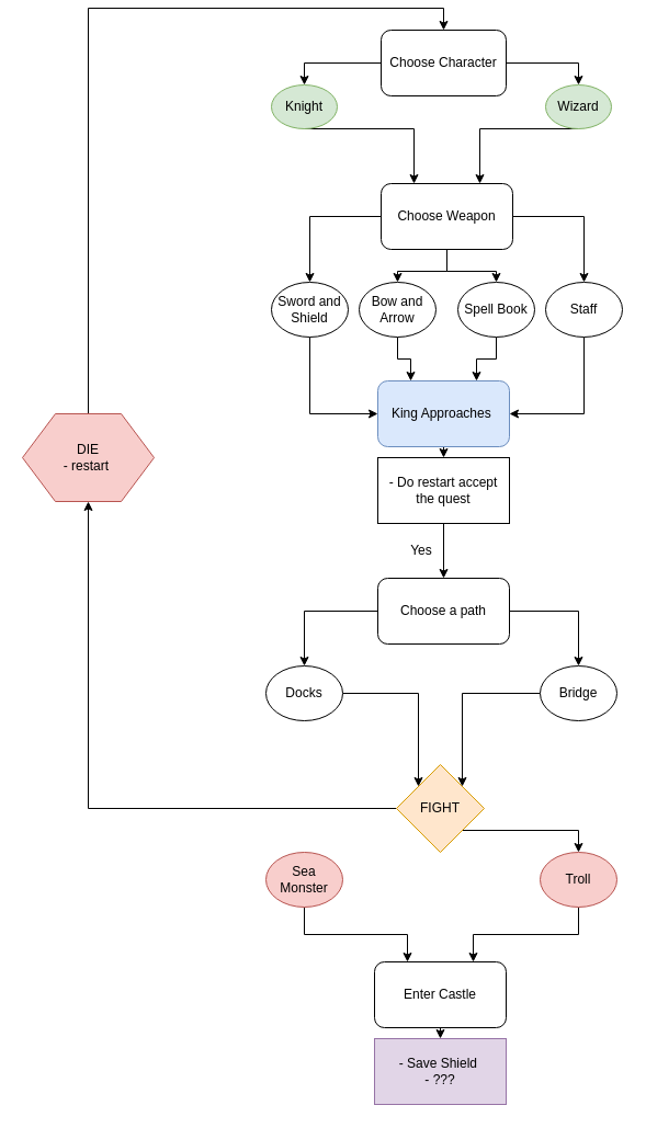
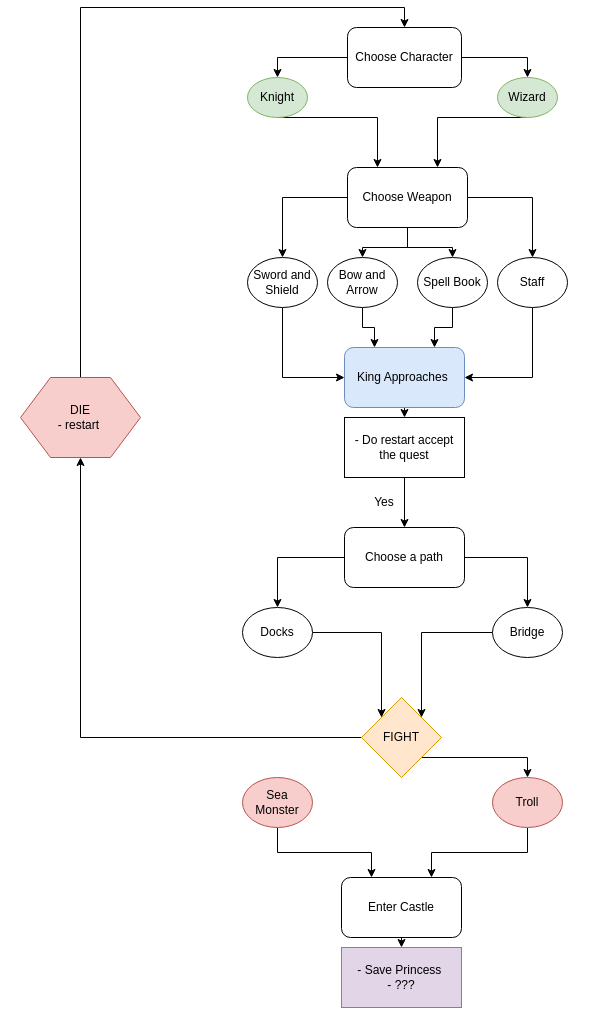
  <mxCell id="0" />
  <mxCell id="1" parent="0" />
  <mxCell id="2" style="edgeStyle=orthogonalEdgeStyle;rounded=0;orthogonalLoop=1;jettySize=auto;html=1;entryX=0.5;entryY=0;entryDx=0;entryDy=0;exitX=0;exitY=0.5;exitDx=0;exitDy=0;" edge="1" parent="1" source="4" target="11"><mxGeometry relative="1" as="geometry"><mxPoint x="307" y="170" as="targetPoint" /></mxGeometry></mxCell>
  <mxCell id="3" style="edgeStyle=orthogonalEdgeStyle;rounded=0;orthogonalLoop=1;jettySize=auto;html=1;entryX=0.5;entryY=0;entryDx=0;entryDy=0;" edge="1" parent="1" source="4" target="13"><mxGeometry relative="1" as="geometry"><mxPoint x="507" y="160" as="targetPoint" /><Array as="points"><mxPoint x="527" y="50" /></Array></mxGeometry></mxCell>
  <mxCell id="4" value="Choose Character" style="rounded=1;whiteSpace=wrap;html=1;" vertex="1" parent="1"><mxGeometry x="347" y="20" width="114" height="60" as="geometry" /></mxCell>
  <mxCell id="5" style="edgeStyle=orthogonalEdgeStyle;rounded=0;orthogonalLoop=1;jettySize=auto;html=1;entryX=0.5;entryY=0;entryDx=0;entryDy=0;" edge="1" parent="1" source="9" target="21"><mxGeometry relative="1" as="geometry" /></mxCell>
  <mxCell id="6" style="edgeStyle=orthogonalEdgeStyle;rounded=0;orthogonalLoop=1;jettySize=auto;html=1;" edge="1" parent="1" source="9" target="19"><mxGeometry relative="1" as="geometry" /></mxCell>
  <mxCell id="7" style="edgeStyle=orthogonalEdgeStyle;rounded=0;orthogonalLoop=1;jettySize=auto;html=1;" edge="1" parent="1" source="9" target="15"><mxGeometry relative="1" as="geometry" /></mxCell>
  <mxCell id="8" style="edgeStyle=orthogonalEdgeStyle;rounded=0;orthogonalLoop=1;jettySize=auto;html=1;" edge="1" parent="1" source="9" target="17"><mxGeometry relative="1" as="geometry" /></mxCell>
  <mxCell id="9" value="Choose Weapon" style="rounded=1;whiteSpace=wrap;html=1;" vertex="1" parent="1"><mxGeometry x="347" y="160" width="120" height="60" as="geometry" /></mxCell>
  <mxCell id="10" style="edgeStyle=orthogonalEdgeStyle;rounded=0;orthogonalLoop=1;jettySize=auto;html=1;entryX=0.25;entryY=0;entryDx=0;entryDy=0;" edge="1" parent="1" source="11" target="9"><mxGeometry relative="1" as="geometry"><Array as="points"><mxPoint x="377" y="110" /></Array></mxGeometry></mxCell>
  <mxCell id="11" value="Knight" style="ellipse;whiteSpace=wrap;html=1;fillColor=#d5e8d4;strokeColor=#82b366;" vertex="1" parent="1"><mxGeometry x="247" y="70" width="60" height="40" as="geometry" /></mxCell>
  <mxCell id="12" style="edgeStyle=orthogonalEdgeStyle;rounded=0;orthogonalLoop=1;jettySize=auto;html=1;entryX=0.75;entryY=0;entryDx=0;entryDy=0;" edge="1" parent="1" source="13" target="9"><mxGeometry relative="1" as="geometry"><mxPoint x="527" y="160" as="targetPoint" /><Array as="points"><mxPoint x="437" y="110" /></Array></mxGeometry></mxCell>
  <mxCell id="13" value="Wizard" style="ellipse;whiteSpace=wrap;html=1;fillColor=#d5e8d4;strokeColor=#82b366;" vertex="1" parent="1"><mxGeometry x="497" y="70" width="60" height="40" as="geometry" /></mxCell>
  <mxCell id="14" style="edgeStyle=orthogonalEdgeStyle;rounded=0;orthogonalLoop=1;jettySize=auto;html=1;exitX=0.5;exitY=1;exitDx=0;exitDy=0;entryX=0.75;entryY=0;entryDx=0;entryDy=0;" edge="1" parent="1" source="15" target="23"><mxGeometry relative="1" as="geometry" /></mxCell>
  <mxCell id="15" value="Spell Book" style="ellipse;whiteSpace=wrap;html=1;" vertex="1" parent="1"><mxGeometry x="417" y="250" width="70" height="50" as="geometry" /></mxCell>
  <mxCell id="16" style="edgeStyle=orthogonalEdgeStyle;rounded=0;orthogonalLoop=1;jettySize=auto;html=1;exitX=0.5;exitY=1;exitDx=0;exitDy=0;entryX=1;entryY=0.5;entryDx=0;entryDy=0;" edge="1" parent="1" source="17" target="23"><mxGeometry relative="1" as="geometry" /></mxCell>
  <mxCell id="17" value="Staff" style="ellipse;whiteSpace=wrap;html=1;" vertex="1" parent="1"><mxGeometry x="497" y="250" width="70" height="50" as="geometry" /></mxCell>
  <mxCell id="18" style="edgeStyle=orthogonalEdgeStyle;rounded=0;orthogonalLoop=1;jettySize=auto;html=1;exitX=0.5;exitY=1;exitDx=0;exitDy=0;entryX=0.25;entryY=0;entryDx=0;entryDy=0;" edge="1" parent="1" source="19" target="23"><mxGeometry relative="1" as="geometry" /></mxCell>
  <mxCell id="19" value="Bow and Arrow" style="ellipse;whiteSpace=wrap;html=1;" vertex="1" parent="1"><mxGeometry x="327" y="250" width="70" height="50" as="geometry" /></mxCell>
  <mxCell id="20" style="edgeStyle=orthogonalEdgeStyle;rounded=0;orthogonalLoop=1;jettySize=auto;html=1;exitX=0.5;exitY=1;exitDx=0;exitDy=0;entryX=0;entryY=0.5;entryDx=0;entryDy=0;" edge="1" parent="1" source="21" target="23"><mxGeometry relative="1" as="geometry" /></mxCell>
  <mxCell id="21" value="Sword and Shield" style="ellipse;whiteSpace=wrap;html=1;" vertex="1" parent="1"><mxGeometry x="247" y="250" width="70" height="50" as="geometry" /></mxCell>
  <mxCell id="22" style="edgeStyle=orthogonalEdgeStyle;rounded=0;orthogonalLoop=1;jettySize=auto;html=1;exitX=0.5;exitY=1;exitDx=0;exitDy=0;entryX=0.5;entryY=0;entryDx=0;entryDy=0;" edge="1" parent="1" source="23" target="25"><mxGeometry relative="1" as="geometry" /></mxCell>
  <mxCell id="23" value="King Approaches&amp;nbsp;" style="rounded=1;whiteSpace=wrap;html=1;fillColor=#dae8fc;strokeColor=#6c8ebf;" vertex="1" parent="1"><mxGeometry x="344" y="340" width="120" height="60" as="geometry" /></mxCell>
  <mxCell id="24" style="edgeStyle=orthogonalEdgeStyle;rounded=0;orthogonalLoop=1;jettySize=auto;html=1;" edge="1" parent="1" source="25" target="29"><mxGeometry relative="1" as="geometry" /></mxCell>
  <mxCell id="25" value="- Do restart accept the quest" style="rounded=0;whiteSpace=wrap;html=1;" vertex="1" parent="1"><mxGeometry x="344" y="410" width="120" height="60" as="geometry" /></mxCell>
  <mxCell id="26" value="Yes" style="text;html=1;strokeColor=none;fillColor=none;align=center;verticalAlign=middle;whiteSpace=wrap;rounded=0;" vertex="1" parent="1"><mxGeometry x="361" y="480" width="46" height="30" as="geometry" /></mxCell>
  <mxCell id="27" style="edgeStyle=orthogonalEdgeStyle;rounded=0;orthogonalLoop=1;jettySize=auto;html=1;entryX=0.5;entryY=0;entryDx=0;entryDy=0;" edge="1" parent="1" source="29" target="31"><mxGeometry relative="1" as="geometry" /></mxCell>
  <mxCell id="28" style="edgeStyle=orthogonalEdgeStyle;rounded=0;orthogonalLoop=1;jettySize=auto;html=1;entryX=0.5;entryY=0;entryDx=0;entryDy=0;" edge="1" parent="1" source="29" target="33"><mxGeometry relative="1" as="geometry" /></mxCell>
  <mxCell id="29" value="Choose a path" style="rounded=1;whiteSpace=wrap;html=1;" vertex="1" parent="1"><mxGeometry x="344" y="520" width="120" height="60" as="geometry" /></mxCell>
  <mxCell id="30" style="edgeStyle=orthogonalEdgeStyle;rounded=0;orthogonalLoop=1;jettySize=auto;html=1;entryX=0;entryY=0;entryDx=0;entryDy=0;" edge="1" parent="1" source="31" target="36"><mxGeometry relative="1" as="geometry" /></mxCell>
  <mxCell id="31" value="Docks" style="ellipse;whiteSpace=wrap;html=1;" vertex="1" parent="1"><mxGeometry x="242" y="600" width="70" height="50" as="geometry" /></mxCell>
  <mxCell id="32" style="edgeStyle=orthogonalEdgeStyle;rounded=0;orthogonalLoop=1;jettySize=auto;html=1;entryX=1;entryY=0;entryDx=0;entryDy=0;" edge="1" parent="1" source="33" target="36"><mxGeometry relative="1" as="geometry" /></mxCell>
  <mxCell id="33" value="Bridge" style="ellipse;whiteSpace=wrap;html=1;" vertex="1" parent="1"><mxGeometry x="492" y="600" width="70" height="50" as="geometry" /></mxCell>
  <mxCell id="34" style="edgeStyle=orthogonalEdgeStyle;rounded=0;orthogonalLoop=1;jettySize=auto;html=1;exitX=1;exitY=1;exitDx=0;exitDy=0;entryX=0.5;entryY=0;entryDx=0;entryDy=0;" edge="1" parent="1" source="36" target="40"><mxGeometry relative="1" as="geometry" /></mxCell>
  <mxCell id="35" style="edgeStyle=orthogonalEdgeStyle;rounded=0;orthogonalLoop=1;jettySize=auto;html=1;exitX=0;exitY=0.5;exitDx=0;exitDy=0;entryX=0.5;entryY=1;entryDx=0;entryDy=0;" edge="1" parent="1" source="36" target="45"><mxGeometry relative="1" as="geometry" /></mxCell>
  <mxCell id="36" value="FIGHT" style="rhombus;whiteSpace=wrap;html=1;fillColor=#ffe6cc;strokeColor=#d79b00;" vertex="1" parent="1"><mxGeometry x="361" y="690" width="80" height="80" as="geometry" /></mxCell>
  <mxCell id="37" style="edgeStyle=orthogonalEdgeStyle;rounded=0;orthogonalLoop=1;jettySize=auto;html=1;exitX=0.5;exitY=1;exitDx=0;exitDy=0;entryX=0.25;entryY=0;entryDx=0;entryDy=0;" edge="1" parent="1" source="38" target="42"><mxGeometry relative="1" as="geometry" /></mxCell>
  <mxCell id="38" value="Sea Monster" style="ellipse;whiteSpace=wrap;html=1;fillColor=#f8cecc;strokeColor=#b85450;" vertex="1" parent="1"><mxGeometry x="242" y="770" width="70" height="50" as="geometry" /></mxCell>
  <mxCell id="39" style="edgeStyle=orthogonalEdgeStyle;rounded=0;orthogonalLoop=1;jettySize=auto;html=1;exitX=0.5;exitY=1;exitDx=0;exitDy=0;entryX=0.75;entryY=0;entryDx=0;entryDy=0;" edge="1" parent="1" source="40" target="42"><mxGeometry relative="1" as="geometry" /></mxCell>
  <mxCell id="40" value="Troll" style="ellipse;whiteSpace=wrap;html=1;fillColor=#f8cecc;strokeColor=#b85450;" vertex="1" parent="1"><mxGeometry x="492" y="770" width="70" height="50" as="geometry" /></mxCell>
  <mxCell id="41" style="edgeStyle=orthogonalEdgeStyle;rounded=0;orthogonalLoop=1;jettySize=auto;html=1;exitX=0.5;exitY=1;exitDx=0;exitDy=0;entryX=0.5;entryY=0;entryDx=0;entryDy=0;" edge="1" parent="1" source="42" target="43"><mxGeometry relative="1" as="geometry" /></mxCell>
  <mxCell id="42" value="Enter Castle" style="rounded=1;whiteSpace=wrap;html=1;" vertex="1" parent="1"><mxGeometry x="341" y="870" width="120" height="60" as="geometry" /></mxCell>
- <mxCell id="43" value="- Save Shield&amp;nbsp;&lt;br&gt;- ???" style="rounded=0;whiteSpace=wrap;html=1;fillColor=#e1d5e7;strokeColor=#9673a6;" vertex="1" parent="1"><mxGeometry x="341" y="940" width="120" height="60" as="geometry" /></mxCell>
+ <mxCell id="43" value="- Save Princess&amp;nbsp;&lt;br&gt;- ???" style="rounded=0;whiteSpace=wrap;html=1;fillColor=#e1d5e7;strokeColor=#9673a6;" vertex="1" parent="1"><mxGeometry x="341" y="940" width="120" height="60" as="geometry" /></mxCell>
  <mxCell id="44" style="edgeStyle=orthogonalEdgeStyle;rounded=0;orthogonalLoop=1;jettySize=auto;html=1;exitX=0.5;exitY=0;exitDx=0;exitDy=0;entryX=0.5;entryY=0;entryDx=0;entryDy=0;" edge="1" parent="1" source="45" target="4"><mxGeometry relative="1" as="geometry" /></mxCell>
  <mxCell id="45" value="DIE&lt;br&gt;- restart&amp;nbsp;" style="shape=hexagon;perimeter=hexagonPerimeter2;whiteSpace=wrap;html=1;fillColor=#f8cecc;strokeColor=#b85450;" vertex="1" parent="1"><mxGeometry x="20" y="370" width="120" height="80" as="geometry" /></mxCell>
